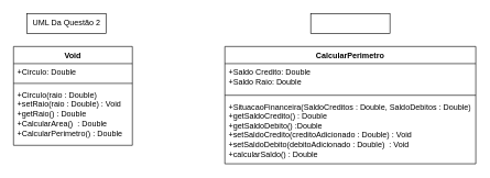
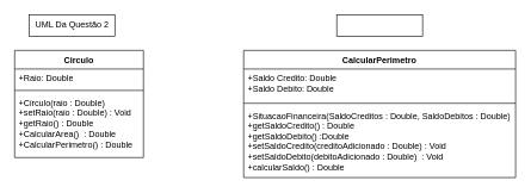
  <mxCell id="0" />
  <mxCell id="1" parent="0" />
- <mxCell id="2" value="Void" style="swimlane;fontStyle=1;align=center;verticalAlign=top;childLayout=stackLayout;horizontal=1;startSize=26;horizontalStack=0;resizeParent=1;resizeParentMax=0;resizeLast=0;collapsible=1;marginBottom=0;whiteSpace=wrap;html=1;" vertex="1" parent="1"><mxGeometry x="20" y="70" width="180" height="150" as="geometry" /></mxCell>
- <mxCell id="3" value="+Circulo: Double" style="text;strokeColor=none;fillColor=none;align=left;verticalAlign=top;spacingLeft=4;spacingRight=4;overflow=hidden;rotatable=0;points=[[0,0.5],[1,0.5]];portConstraint=eastwest;whiteSpace=wrap;html=1;" vertex="1" parent="2"><mxGeometry y="26" width="180" height="26" as="geometry" /></mxCell>
+ <mxCell id="2" value="Circulo" style="swimlane;fontStyle=1;align=center;verticalAlign=top;childLayout=stackLayout;horizontal=1;startSize=26;horizontalStack=0;resizeParent=1;resizeParentMax=0;resizeLast=0;collapsible=1;marginBottom=0;whiteSpace=wrap;html=1;" vertex="1" parent="1"><mxGeometry x="20" y="70" width="180" height="150" as="geometry" /></mxCell>
+ <mxCell id="3" value="+Raio: Double" style="text;strokeColor=none;fillColor=none;align=left;verticalAlign=top;spacingLeft=4;spacingRight=4;overflow=hidden;rotatable=0;points=[[0,0.5],[1,0.5]];portConstraint=eastwest;whiteSpace=wrap;html=1;" vertex="1" parent="2"><mxGeometry y="26" width="180" height="26" as="geometry" /></mxCell>
  <mxCell id="4" value="" style="line;strokeWidth=1;fillColor=none;align=left;verticalAlign=middle;spacingTop=-1;spacingLeft=3;spacingRight=3;rotatable=0;labelPosition=right;points=[];portConstraint=eastwest;strokeColor=inherit;" vertex="1" parent="2"><mxGeometry y="52" width="180" height="8" as="geometry" /></mxCell>
  <mxCell id="5" value="+Circulo(raio : Double)&lt;div&gt;+setRaio(raio : Double) : Void&lt;/div&gt;&lt;div&gt;+getRaio() : Double&lt;br&gt;&lt;div&gt;+CalcularArea()&amp;nbsp; : Double&lt;/div&gt;&lt;div&gt;+CalcularPerimetro() : Double&lt;/div&gt;&lt;/div&gt;" style="text;strokeColor=none;fillColor=none;align=left;verticalAlign=top;spacingLeft=4;spacingRight=4;overflow=hidden;rotatable=0;points=[[0,0.5],[1,0.5]];portConstraint=eastwest;whiteSpace=wrap;html=1;" vertex="1" parent="2"><mxGeometry y="60" width="180" height="90" as="geometry" /></mxCell>
  <mxCell id="6" value="UML Da Q&lt;span style=&quot;background-color: initial;&quot;&gt;uestão 2&lt;/span&gt;" style="text;html=1;align=center;verticalAlign=middle;resizable=0;points=[];autosize=1;strokeColor=none;fillColor=none;" vertex="1" parent="1"><mxGeometry x="35" y="20" width="130" height="30" as="geometry" /></mxCell>
  <mxCell id="7" value="CalcularPerimetro" style="swimlane;fontStyle=1;align=center;verticalAlign=top;childLayout=stackLayout;horizontal=1;startSize=26;horizontalStack=0;resizeParent=1;resizeParentMax=0;resizeLast=0;collapsible=1;marginBottom=0;whiteSpace=wrap;html=1;" vertex="1" parent="1"><mxGeometry x="340" y="70" width="380" height="178" as="geometry" /></mxCell>
- <mxCell id="8" value="+Saldo Credito: Double&lt;div&gt;+Saldo Raio: Double&lt;span style=&quot;background-color: initial;&quot;&gt;&amp;nbsp;&lt;/span&gt;&lt;/div&gt;" style="text;strokeColor=none;fillColor=none;align=left;verticalAlign=top;spacingLeft=4;spacingRight=4;overflow=hidden;rotatable=0;points=[[0,0.5],[1,0.5]];portConstraint=eastwest;whiteSpace=wrap;html=1;" vertex="1" parent="7"><mxGeometry y="26" width="380" height="44" as="geometry" /></mxCell>
+ <mxCell id="8" value="+Saldo Credito: Double&lt;div&gt;+Saldo Debito: Double&lt;span style=&quot;background-color: initial;&quot;&gt;&amp;nbsp;&lt;/span&gt;&lt;/div&gt;" style="text;strokeColor=none;fillColor=none;align=left;verticalAlign=top;spacingLeft=4;spacingRight=4;overflow=hidden;rotatable=0;points=[[0,0.5],[1,0.5]];portConstraint=eastwest;whiteSpace=wrap;html=1;" vertex="1" parent="7"><mxGeometry y="26" width="380" height="44" as="geometry" /></mxCell>
  <mxCell id="9" value="" style="line;strokeWidth=1;fillColor=none;align=left;verticalAlign=middle;spacingTop=-1;spacingLeft=3;spacingRight=3;rotatable=0;labelPosition=right;points=[];portConstraint=eastwest;strokeColor=inherit;" vertex="1" parent="7"><mxGeometry y="70" width="380" height="8" as="geometry" /></mxCell>
  <mxCell id="10" value="+SituacaoFinanceira(SaldoCreditos : Double, SaldoDebitos : Double)&lt;div&gt;+getSaldoCredito() : Double&lt;/div&gt;&lt;div&gt;+getSaldoDebito() :Double&lt;/div&gt;&lt;div&gt;+setSaldoCredito(creditoAdicionado : Double) : Void&amp;nbsp;&lt;/div&gt;&lt;div&gt;+setSaldoDebito(debitoAdicionado : Double)&amp;nbsp; : Void&lt;/div&gt;&lt;div&gt;+calcularSaldo() : Double&lt;/div&gt;" style="text;strokeColor=none;fillColor=none;align=left;verticalAlign=top;spacingLeft=4;spacingRight=4;overflow=hidden;rotatable=0;points=[[0,0.5],[1,0.5]];portConstraint=eastwest;whiteSpace=wrap;html=1;" vertex="1" parent="7"><mxGeometry y="78" width="380" height="100" as="geometry" /></mxCell>
  <mxCell id="11" value="" style="rounded=0;whiteSpace=wrap;html=1;strokeColor=default;fillColor=none;" vertex="1" parent="1"><mxGeometry x="40" y="20" width="120" height="30" as="geometry" /></mxCell>
  <mxCell id="12" value="" style="rounded=0;whiteSpace=wrap;html=1;fillColor=none;" vertex="1" parent="1"><mxGeometry x="470" y="20" width="120" height="30" as="geometry" /></mxCell>
